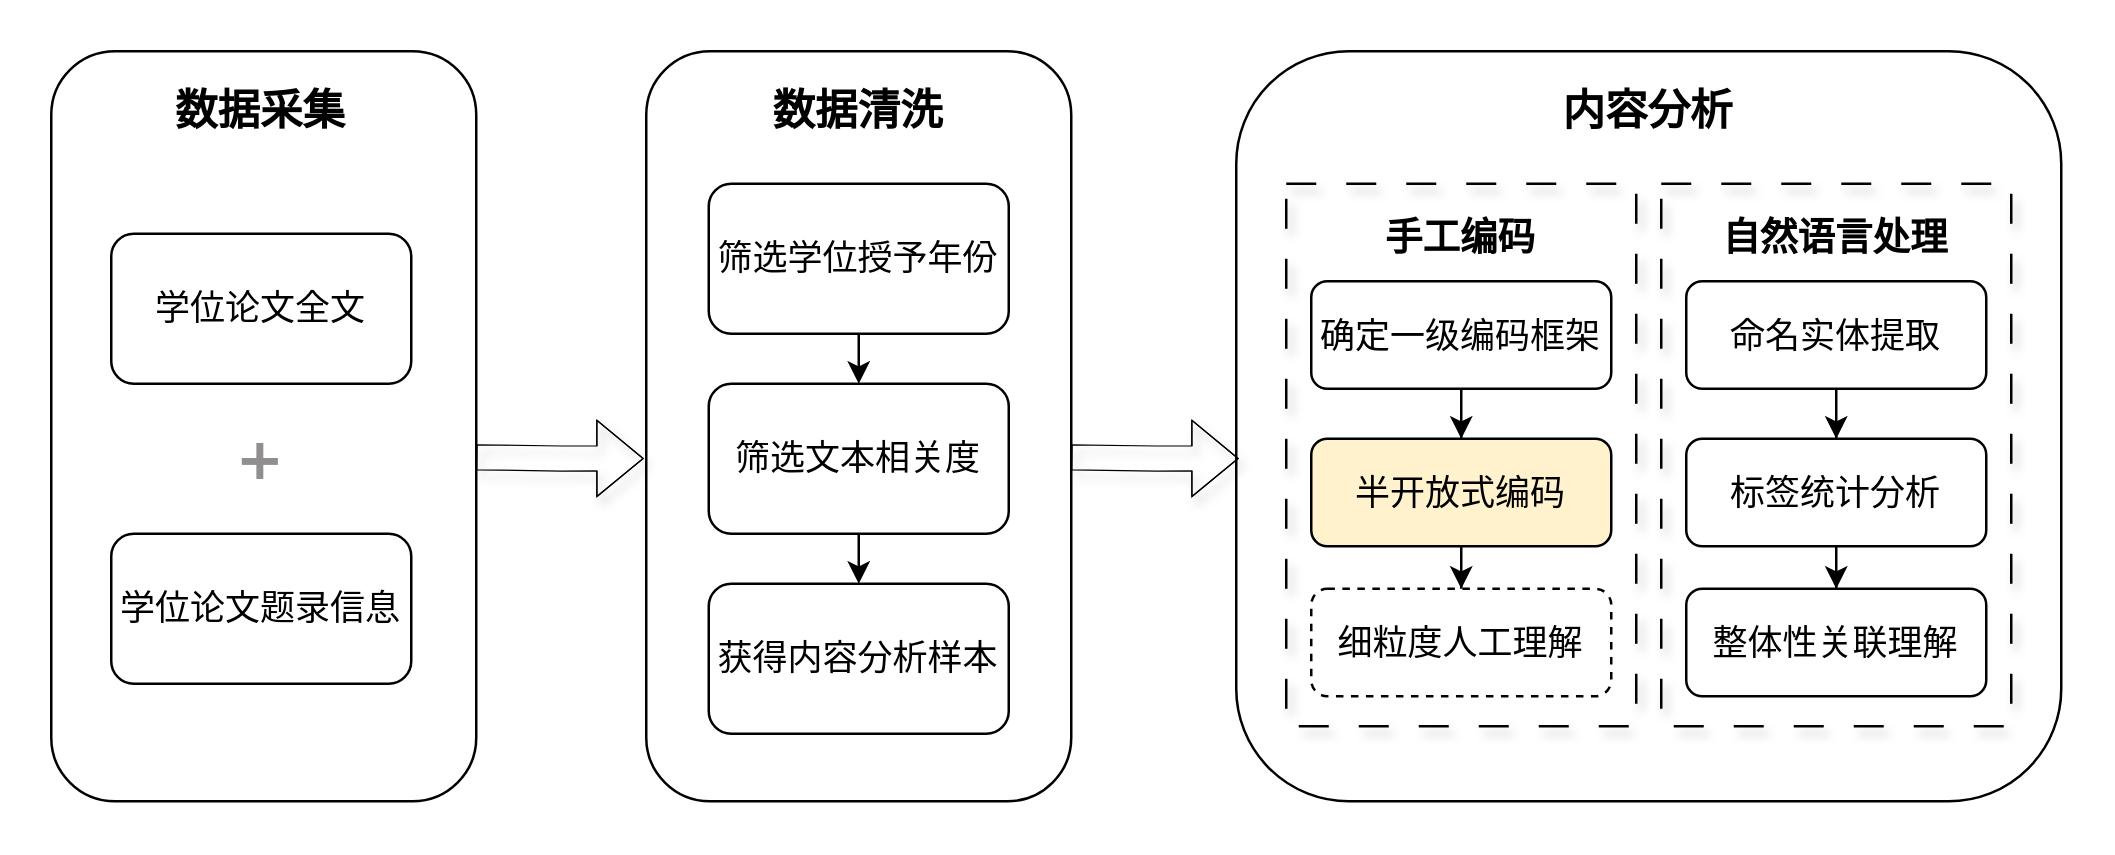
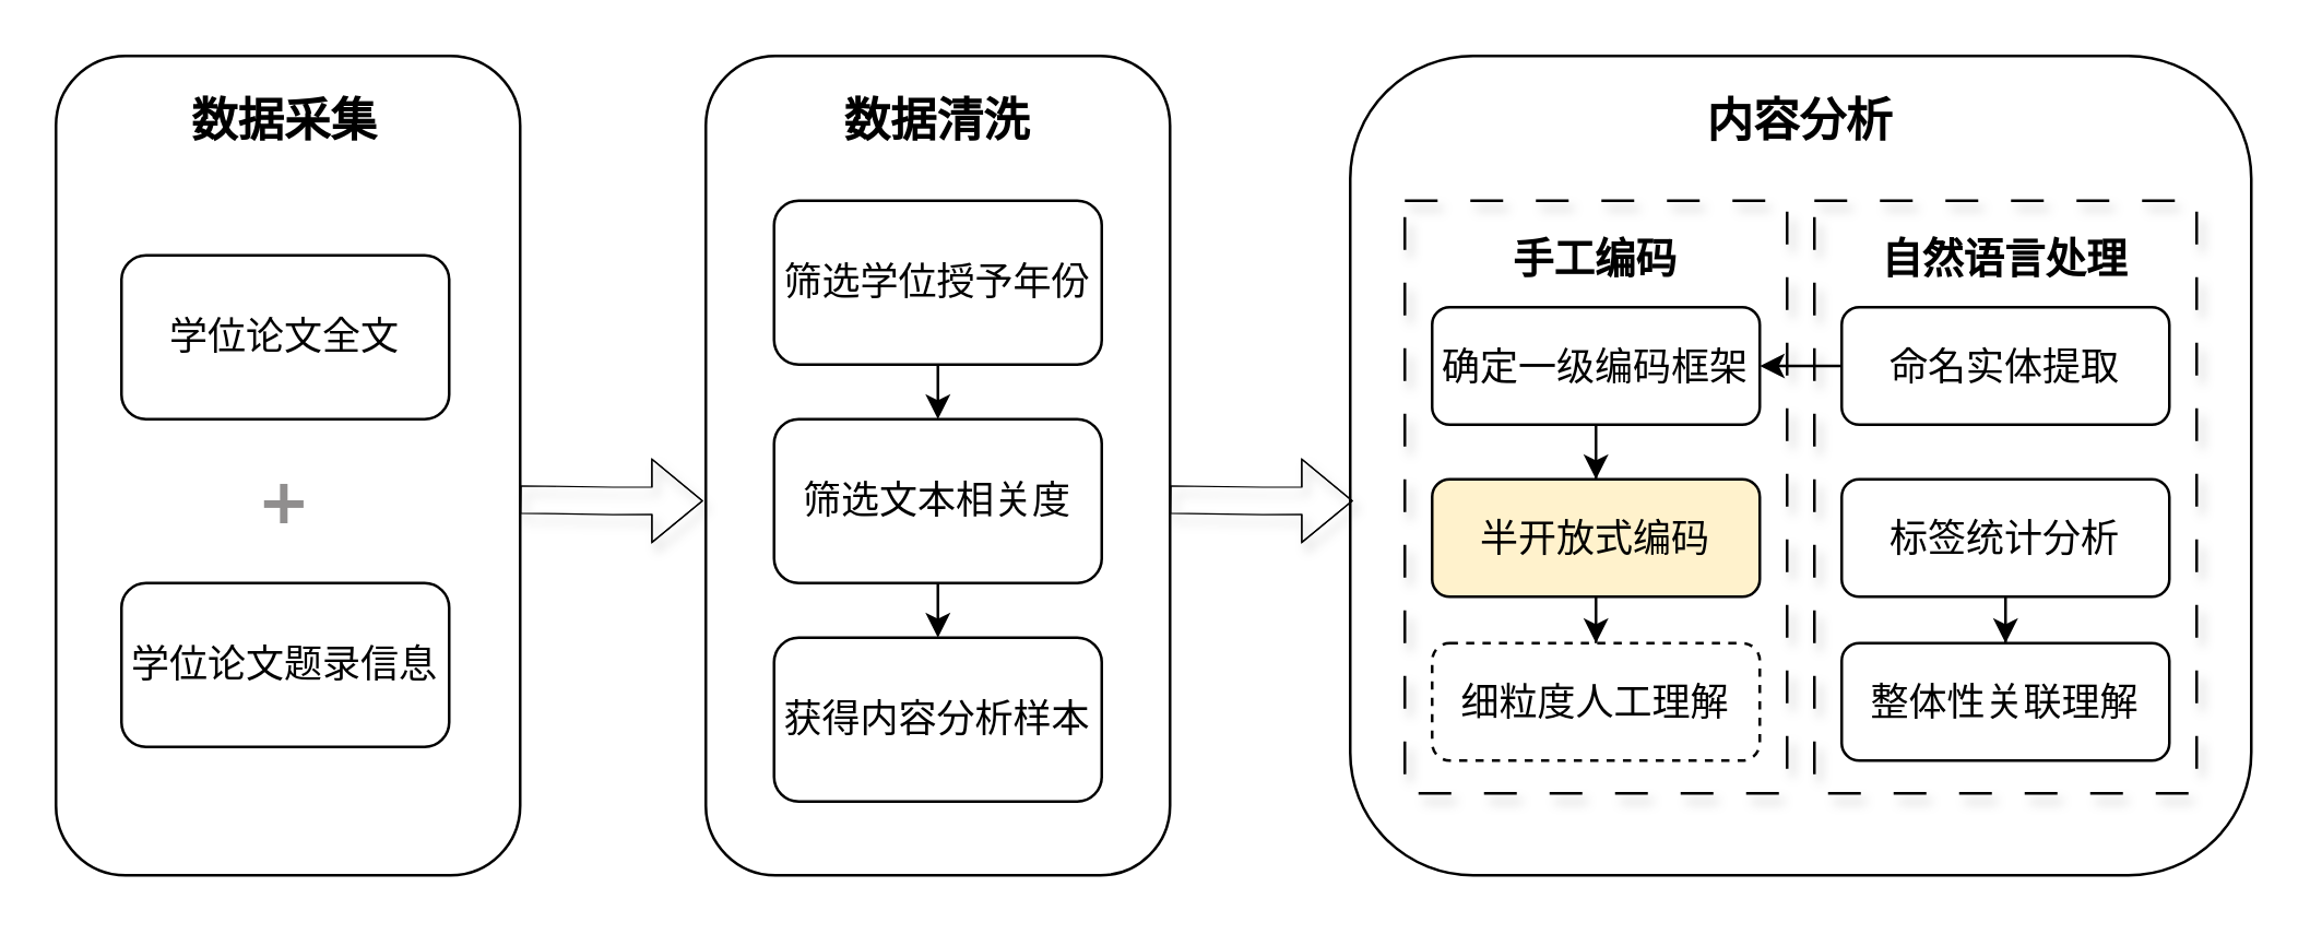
  <mxCell id="0" />
  <mxCell id="1" parent="0" />
  <mxCell id="2" value="" style="rounded=1;whiteSpace=wrap;html=1;" vertex="1" parent="1"><mxGeometry x="20" y="20" width="170" height="300" as="geometry" /></mxCell>
  <mxCell id="3" value="&lt;b style=&quot;font-size: 17px;&quot;&gt;数据采集&lt;/b&gt;" style="text;html=1;strokeColor=none;fillColor=none;align=center;verticalAlign=middle;whiteSpace=wrap;rounded=0;fontSize=17;" vertex="1" parent="1"><mxGeometry x="64" y="30" width="80" height="30" as="geometry" /></mxCell>
  <mxCell id="4" value="学位论文全文" style="rounded=1;whiteSpace=wrap;html=1;fontSize=14;" vertex="1" parent="1"><mxGeometry x="44" y="93" width="120" height="60" as="geometry" /></mxCell>
  <mxCell id="5" value="学位论文题录信息" style="rounded=1;whiteSpace=wrap;html=1;fontSize=14;" vertex="1" parent="1"><mxGeometry x="44" y="213" width="120" height="60" as="geometry" /></mxCell>
  <mxCell id="6" style="edgeStyle=orthogonalEdgeStyle;rounded=0;orthogonalLoop=1;jettySize=auto;html=1;exitX=0.5;exitY=1;exitDx=0;exitDy=0;" edge="1" parent="1" source="2" target="2"><mxGeometry relative="1" as="geometry" /></mxCell>
  <mxCell id="7" style="edgeStyle=orthogonalEdgeStyle;rounded=0;orthogonalLoop=1;jettySize=auto;html=1;exitX=0.5;exitY=1;exitDx=0;exitDy=0;" edge="1" parent="1" source="2" target="2"><mxGeometry relative="1" as="geometry" /></mxCell>
  <mxCell id="8" value="" style="rounded=1;whiteSpace=wrap;html=1;" vertex="1" parent="1"><mxGeometry x="258" y="20" width="170" height="300" as="geometry" /></mxCell>
  <mxCell id="9" value="&lt;b style=&quot;font-size: 17px;&quot;&gt;数据清洗&lt;/b&gt;" style="text;html=1;strokeColor=none;fillColor=none;align=center;verticalAlign=middle;whiteSpace=wrap;rounded=0;fontSize=17;" vertex="1" parent="1"><mxGeometry x="303" y="30" width="80" height="30" as="geometry" /></mxCell>
  <mxCell id="10" style="edgeStyle=orthogonalEdgeStyle;rounded=0;orthogonalLoop=1;jettySize=auto;html=1;exitX=0.5;exitY=1;exitDx=0;exitDy=0;entryX=0.5;entryY=0;entryDx=0;entryDy=0;" edge="1" parent="1" source="11" target="13"><mxGeometry relative="1" as="geometry" /></mxCell>
  <mxCell id="11" value="筛选学位授予年份" style="rounded=1;whiteSpace=wrap;html=1;fontSize=14;" vertex="1" parent="1"><mxGeometry x="283" y="73" width="120" height="60" as="geometry" /></mxCell>
  <mxCell id="12" style="edgeStyle=orthogonalEdgeStyle;rounded=0;orthogonalLoop=1;jettySize=auto;html=1;exitX=0.5;exitY=1;exitDx=0;exitDy=0;entryX=0.5;entryY=0;entryDx=0;entryDy=0;" edge="1" parent="1" source="13" target="14"><mxGeometry relative="1" as="geometry" /></mxCell>
  <mxCell id="13" value="筛选文本相关度" style="rounded=1;whiteSpace=wrap;html=1;fontSize=14;" vertex="1" parent="1"><mxGeometry x="283" y="153" width="120" height="60" as="geometry" /></mxCell>
  <mxCell id="14" value="获得内容分析样本" style="rounded=1;whiteSpace=wrap;html=1;fontSize=14;" vertex="1" parent="1"><mxGeometry x="283" y="233" width="120" height="60" as="geometry" /></mxCell>
  <mxCell id="15" style="edgeStyle=orthogonalEdgeStyle;rounded=0;orthogonalLoop=1;jettySize=auto;html=1;exitX=0.5;exitY=1;exitDx=0;exitDy=0;" edge="1" parent="1" source="8" target="8"><mxGeometry relative="1" as="geometry" /></mxCell>
  <mxCell id="16" style="edgeStyle=orthogonalEdgeStyle;rounded=0;orthogonalLoop=1;jettySize=auto;html=1;exitX=0.5;exitY=1;exitDx=0;exitDy=0;" edge="1" parent="1" source="8" target="8"><mxGeometry relative="1" as="geometry" /></mxCell>
  <mxCell id="17" value="➕" style="text;strokeColor=none;align=center;fillColor=none;html=1;verticalAlign=middle;whiteSpace=wrap;rounded=0;fontSize=21;labelBackgroundColor=none;labelBorderColor=none;fontColor=#908e8e;glass=0;shadow=0;" vertex="1" parent="1"><mxGeometry x="74" y="168" width="60" height="30" as="geometry" /></mxCell>
  <mxCell id="18" value="" style="rounded=1;whiteSpace=wrap;html=1;" vertex="1" parent="1"><mxGeometry x="494" y="20" width="330" height="300" as="geometry" /></mxCell>
  <mxCell id="19" value="" style="rounded=0;whiteSpace=wrap;html=1;dashed=1;dashPattern=12 12;fillColor=none;glass=0;shadow=1;" vertex="1" parent="1"><mxGeometry x="514" y="73" width="140" height="217" as="geometry" /></mxCell>
  <mxCell id="20" value="&lt;b style=&quot;font-size: 17px;&quot;&gt;内容分析&lt;/b&gt;" style="text;html=1;strokeColor=none;fillColor=none;align=center;verticalAlign=middle;whiteSpace=wrap;rounded=0;fontSize=17;" vertex="1" parent="1"><mxGeometry x="619" y="30" width="80" height="30" as="geometry" /></mxCell>
  <mxCell id="21" value="" style="edgeStyle=orthogonalEdgeStyle;rounded=0;orthogonalLoop=1;jettySize=auto;html=1;" edge="1" parent="1" source="22" target="26"><mxGeometry relative="1" as="geometry" /></mxCell>
  <mxCell id="22" value="确定一级编码框架" style="rounded=1;whiteSpace=wrap;html=1;fontSize=14;" vertex="1" parent="1"><mxGeometry x="524" y="112" width="120" height="43" as="geometry" /></mxCell>
  <mxCell id="23" style="edgeStyle=orthogonalEdgeStyle;rounded=0;orthogonalLoop=1;jettySize=auto;html=1;exitX=0.5;exitY=1;exitDx=0;exitDy=0;" edge="1" parent="1" source="18" target="18"><mxGeometry relative="1" as="geometry" /></mxCell>
  <mxCell id="24" style="edgeStyle=orthogonalEdgeStyle;rounded=0;orthogonalLoop=1;jettySize=auto;html=1;exitX=0.5;exitY=1;exitDx=0;exitDy=0;" edge="1" parent="1" source="18" target="18"><mxGeometry relative="1" as="geometry" /></mxCell>
  <mxCell id="25" value="" style="edgeStyle=orthogonalEdgeStyle;rounded=0;orthogonalLoop=1;jettySize=auto;html=1;" edge="1" parent="1" source="26" target="27"><mxGeometry relative="1" as="geometry" /></mxCell>
  <mxCell id="26" value="半开放式编码" style="rounded=1;whiteSpace=wrap;html=1;fontSize=14;fillColor=#fff2cc;" vertex="1" parent="1"><mxGeometry x="524" y="175" width="120" height="43" as="geometry" /></mxCell>
  <mxCell id="27" value="细粒度人工理解" style="rounded=1;whiteSpace=wrap;html=1;fontSize=14;dashed=1;" vertex="1" parent="1"><mxGeometry x="524" y="235" width="120" height="43" as="geometry" /></mxCell>
  <mxCell id="28" value="&lt;font style=&quot;font-size: 15px;&quot;&gt;手工编码&lt;/font&gt;" style="text;html=1;strokeColor=none;fillColor=none;align=center;verticalAlign=middle;whiteSpace=wrap;rounded=0;fontStyle=1;fontSize=15;" vertex="1" parent="1"><mxGeometry x="544" y="79" width="80" height="30" as="geometry" /></mxCell>
  <mxCell id="29" style="edgeStyle=orthogonalEdgeStyle;shape=flexArrow;rounded=0;orthogonalLoop=1;jettySize=auto;html=1;exitX=1.01;exitY=0.541;exitDx=0;exitDy=0;entryX=0;entryY=0.5;entryDx=0;entryDy=0;shadow=1;strokeWidth=0.5;exitPerimeter=0;" edge="1" parent="1"><mxGeometry relative="1" as="geometry"><mxPoint x="428" y="182.44" as="sourcePoint" /><mxPoint x="495" y="182.88" as="targetPoint" /></mxGeometry></mxCell>
  <mxCell id="30" style="edgeStyle=orthogonalEdgeStyle;shape=flexArrow;rounded=0;orthogonalLoop=1;jettySize=auto;html=1;exitX=1.01;exitY=0.541;exitDx=0;exitDy=0;entryX=0;entryY=0.5;entryDx=0;entryDy=0;shadow=1;strokeWidth=0.5;exitPerimeter=0;" edge="1" parent="1"><mxGeometry relative="1" as="geometry"><mxPoint x="190" y="182.44" as="sourcePoint" /><mxPoint x="257" y="182.88" as="targetPoint" /></mxGeometry></mxCell>
  <mxCell id="31" value="" style="rounded=0;whiteSpace=wrap;html=1;dashed=1;dashPattern=12 12;fillColor=none;glass=0;shadow=1;" vertex="1" parent="1"><mxGeometry x="664" y="73" width="140" height="217" as="geometry" /></mxCell>
- <mxCell id="32" value="" style="edgeStyle=orthogonalEdgeStyle;rounded=0;orthogonalLoop=1;jettySize=auto;html=1;" edge="1" parent="1" source="33" target="35"><mxGeometry relative="1" as="geometry" /></mxCell>
+ <mxCell id="32" value="" style="edgeStyle=orthogonalEdgeStyle;rounded=0;orthogonalLoop=1;jettySize=auto;html=1;" edge="1" parent="1" source="33" target="22"><mxGeometry relative="1" as="geometry" /></mxCell>
  <mxCell id="33" value="命名实体提取" style="rounded=1;whiteSpace=wrap;html=1;fontSize=14;" vertex="1" parent="1"><mxGeometry x="674" y="112" width="120" height="43" as="geometry" /></mxCell>
  <mxCell id="34" value="" style="edgeStyle=orthogonalEdgeStyle;rounded=0;orthogonalLoop=1;jettySize=auto;html=1;" edge="1" parent="1" source="35" target="36"><mxGeometry relative="1" as="geometry" /></mxCell>
  <mxCell id="35" value="标签统计分析" style="rounded=1;whiteSpace=wrap;html=1;fontSize=14;" vertex="1" parent="1"><mxGeometry x="674" y="175" width="120" height="43" as="geometry" /></mxCell>
  <mxCell id="36" value="整体性关联理解" style="rounded=1;whiteSpace=wrap;html=1;fontSize=14;" vertex="1" parent="1"><mxGeometry x="674" y="235" width="120" height="43" as="geometry" /></mxCell>
  <mxCell id="37" value="&lt;font style=&quot;font-size: 15px;&quot;&gt;自然语言处理&lt;/font&gt;" style="text;html=1;strokeColor=none;fillColor=none;align=center;verticalAlign=middle;whiteSpace=wrap;rounded=0;fontStyle=1;fontSize=15;" vertex="1" parent="1"><mxGeometry x="684" y="79" width="100" height="30" as="geometry" /></mxCell>
